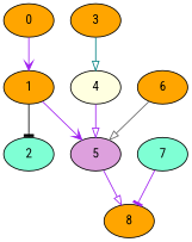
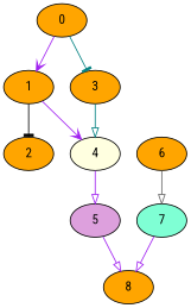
  digraph {
    fontname="Roboto Condensed"
    node [fillcolor=orange fontname="Roboto Condensed" style=filled]
    edge [arrowhead=onormal color=purple fontname="Roboto Condensed"]
    0
    1
    3
-   2 [fillcolor=aquamarine]
+   2
    4 [fillcolor=lightyellow]
    5 [fillcolor=plum]
    8
    7 [fillcolor=aquamarine]
    6
    0 -> 1 [arrowhead=vee]
+   0 -> 3 [arrowhead=tee color=teal]
    1 -> 2 [arrowhead=tee color=black]
-   1 -> 5 [arrowhead=vee]
+   1 -> 4 [arrowhead=vee]
    3 -> 4 [color=teal]
    4 -> 5
    5 -> 8
-   7 -> 8 [arrowhead=tee]
-   6 -> 5 [color=gray40]
+   7 -> 8
+   6 -> 7 [color=gray40]
  }
